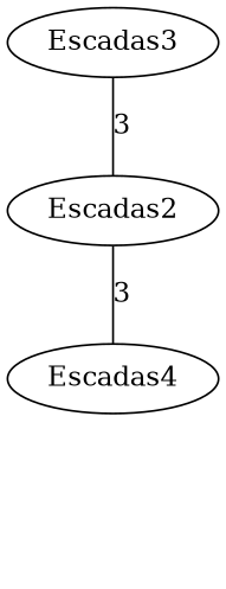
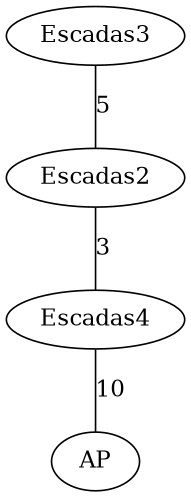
  graph {
    Escadas3
    Escadas2
    n3 [label=Escadas4]
-   Escadas3 -- Escadas2 [label=3]
+   AP
+   Escadas3 -- Escadas2 [label=5]
    Escadas2 -- n3 [label=3]
+   n3 -- AP [label=10]
  }
